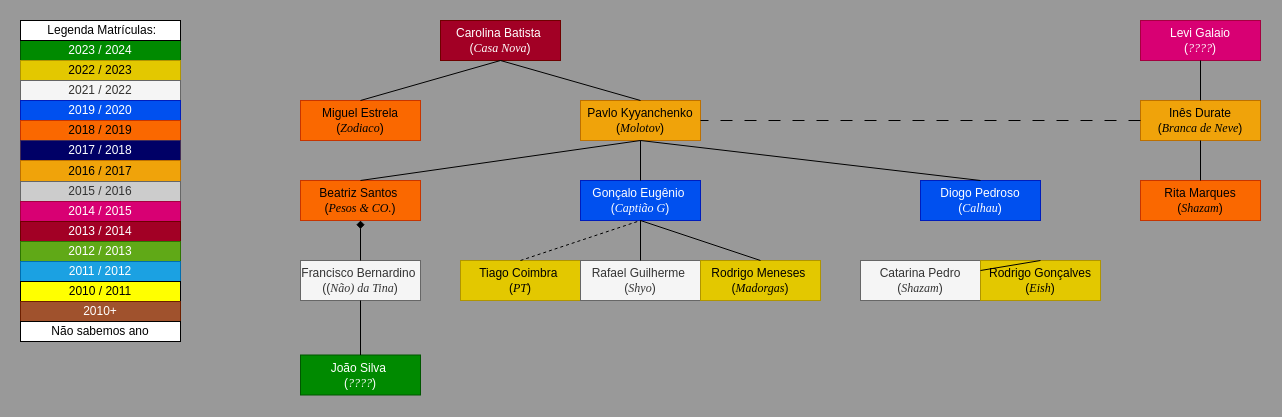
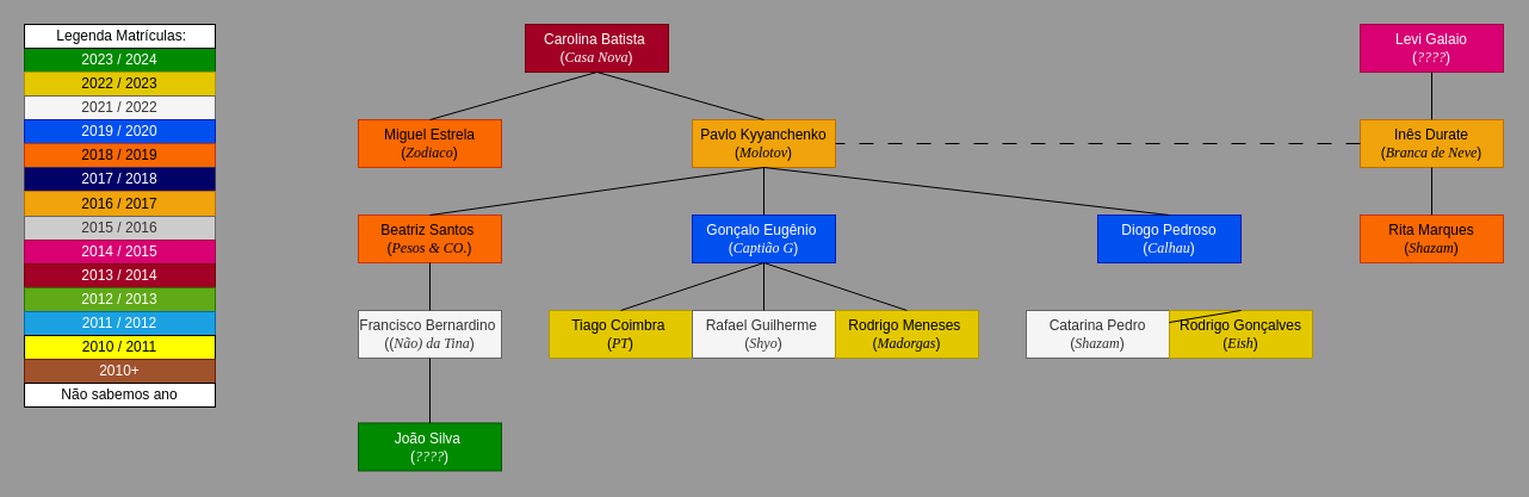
  <mxCell id="0" />
  <mxCell id="1" parent="0" />
  <mxCell id="2" value="2023 / 2024" style="rounded=0;whiteSpace=wrap;html=1;fillColor=#008a00;fontColor=#ffffff;strokeColor=#005700;" parent="1" vertex="1"><mxGeometry x="20" y="40" width="160" height="20" as="geometry" /></mxCell>
  <mxCell id="3" value="2022 / 2023" style="rounded=0;whiteSpace=wrap;html=1;fillColor=#e3c800;fontColor=#000000;strokeColor=#B09500;" parent="1" vertex="1"><mxGeometry x="20" y="60" width="160" height="20" as="geometry" /></mxCell>
  <mxCell id="4" value="2021 / 2022" style="rounded=0;whiteSpace=wrap;html=1;fillColor=#f5f5f5;fontColor=#333333;strokeColor=#666666;" parent="1" vertex="1"><mxGeometry x="20" y="80" width="160" height="20" as="geometry" /></mxCell>
  <mxCell id="5" value="2019 / 2020" style="rounded=0;whiteSpace=wrap;html=1;fillColor=#0050ef;fontColor=#ffffff;strokeColor=#001DBC;" parent="1" vertex="1"><mxGeometry x="20" y="100" width="160" height="20" as="geometry" /></mxCell>
  <mxCell id="6" value="2018 / 2019" style="rounded=0;whiteSpace=wrap;html=1;fillColor=#fa6800;fontColor=#000000;strokeColor=#C73500;" parent="1" vertex="1"><mxGeometry x="20" y="120" width="160" height="20" as="geometry" /></mxCell>
  <mxCell id="7" value="&amp;nbsp;Legenda Matrículas:" style="rounded=0;whiteSpace=wrap;html=1;" parent="1" vertex="1"><mxGeometry x="20" y="20" width="160" height="20" as="geometry" /></mxCell>
  <mxCell id="8" value="2017 / 2018" style="rounded=0;whiteSpace=wrap;html=1;fillColor=#000066;fontColor=#ffffff;strokeColor=#432D57;" parent="1" vertex="1"><mxGeometry x="20" y="140" width="160" height="20" as="geometry" /></mxCell>
  <mxCell id="9" value="2016 / 2017" style="rounded=0;whiteSpace=wrap;html=1;fillColor=#f0a30a;fontColor=#000000;strokeColor=#BD7000;" parent="1" vertex="1"><mxGeometry x="20" y="160" width="160" height="21" as="geometry" /></mxCell>
  <mxCell id="10" value="2015 / 2016" style="rounded=0;whiteSpace=wrap;html=1;fillColor=#CCCCCC;strokeColor=#666666;fontColor=#333333;" parent="1" vertex="1"><mxGeometry x="20" y="181" width="160" height="20" as="geometry" /></mxCell>
  <mxCell id="11" value="2014 / 2015" style="rounded=0;whiteSpace=wrap;html=1;fillColor=#d80073;fontColor=#ffffff;strokeColor=#A50040;" parent="1" vertex="1"><mxGeometry x="20" y="201" width="160" height="20" as="geometry" /></mxCell>
  <mxCell id="12" value="2013 / 2014" style="rounded=0;whiteSpace=wrap;html=1;fillColor=#a20025;fontColor=#ffffff;strokeColor=#6F0000;" parent="1" vertex="1"><mxGeometry x="20" y="221" width="160" height="20" as="geometry" /></mxCell>
  <mxCell id="13" value="2012&lt;span style=&quot;background-color: initial;&quot;&gt;&amp;nbsp;/ 2013&lt;/span&gt;" style="rounded=0;whiteSpace=wrap;html=1;fillColor=#60a917;fontColor=#ffffff;strokeColor=#2D7600;" parent="1" vertex="1"><mxGeometry x="20" y="241" width="160" height="20" as="geometry" /></mxCell>
  <mxCell id="14" value="2011&lt;span style=&quot;background-color: initial;&quot;&gt;&amp;nbsp;/ 2012&lt;/span&gt;" style="rounded=0;whiteSpace=wrap;html=1;fillColor=#1ba1e2;fontColor=#ffffff;strokeColor=#006EAF;" parent="1" vertex="1"><mxGeometry x="20" y="261" width="160" height="20" as="geometry" /></mxCell>
  <mxCell id="15" value="2010&lt;span style=&quot;background-color: initial;&quot;&gt;&amp;nbsp;/ 2011&lt;/span&gt;" style="rounded=0;whiteSpace=wrap;html=1;fillColor=#FFFF00;fontColor=#000000;" parent="1" vertex="1"><mxGeometry x="20" y="281" width="160" height="20" as="geometry" /></mxCell>
  <mxCell id="16" value="2010+" style="rounded=0;whiteSpace=wrap;html=1;fillColor=#a0522d;strokeColor=#6D1F00;fontColor=#ffffff;" parent="1" vertex="1"><mxGeometry x="20" y="301" width="160" height="20" as="geometry" /></mxCell>
  <mxCell id="17" value="&lt;div&gt;Pavlo Kyyanchenko&lt;/div&gt;&lt;div&gt;&lt;span style=&quot;background-color: initial;&quot;&gt;(&lt;font face=&quot;Times New Roman&quot;&gt;&lt;i&gt;Molotov&lt;/i&gt;&lt;/font&gt;&lt;/span&gt;&lt;span style=&quot;background-color: initial;&quot;&gt;)&lt;/span&gt;&lt;/div&gt;" style="rounded=0;whiteSpace=wrap;html=1;fillColor=#f0a30a;fontColor=#000000;strokeColor=#BD7000;" parent="1" vertex="1"><mxGeometry x="580" y="100" width="120" height="40" as="geometry" /></mxCell>
  <mxCell id="18" value="&lt;div&gt;Gonçalo Eugênio&amp;nbsp;&lt;/div&gt;&lt;div&gt;(&lt;font face=&quot;Times New Roman&quot;&gt;&lt;i&gt;Captião G&lt;/i&gt;&lt;/font&gt;)&lt;/div&gt;" style="rounded=0;whiteSpace=wrap;html=1;fillColor=#0050ef;fontColor=#ffffff;strokeColor=#001DBC;" parent="1" vertex="1"><mxGeometry x="580" y="180" width="120" height="40" as="geometry" /></mxCell>
  <mxCell id="19" value="&lt;div&gt;Diogo Pedroso&lt;/div&gt;&lt;div&gt;(&lt;font face=&quot;Times New Roman&quot;&gt;&lt;i&gt;Calhau&lt;/i&gt;&lt;/font&gt;)&lt;/div&gt;" style="rounded=0;whiteSpace=wrap;html=1;fillColor=#0050ef;fontColor=#ffffff;strokeColor=#001DBC;" parent="1" vertex="1"><mxGeometry x="920" y="180" width="120" height="40" as="geometry" /></mxCell>
  <mxCell id="20" value="&lt;div&gt;Beatriz Santos&amp;nbsp;&lt;/div&gt;&lt;div&gt;(&lt;font face=&quot;Times New Roman&quot;&gt;&lt;i&gt;Pesos &amp;amp; CO.&lt;/i&gt;&lt;/font&gt;)&lt;/div&gt;" style="rounded=0;whiteSpace=wrap;html=1;fillColor=#fa6800;fontColor=#000000;strokeColor=#C73500;" parent="1" vertex="1"><mxGeometry x="300" y="180" width="120" height="40" as="geometry" /></mxCell>
  <mxCell id="21" value="&lt;div&gt;Francisco Bernardino&amp;nbsp;&lt;/div&gt;&lt;div&gt;((&lt;font face=&quot;Times New Roman&quot;&gt;&lt;i&gt;Não) da Tina&lt;/i&gt;&lt;/font&gt;)&lt;/div&gt;" style="rounded=0;whiteSpace=wrap;html=1;fillColor=#f5f5f5;fontColor=#333333;strokeColor=#666666;" parent="1" vertex="1"><mxGeometry x="300" y="260" width="120" height="40" as="geometry" /></mxCell>
  <mxCell id="22" value="&lt;div&gt;Tiago Coimbra&amp;nbsp;&lt;/div&gt;&lt;div&gt;(&lt;font face=&quot;Times New Roman&quot;&gt;&lt;i&gt;PT&lt;/i&gt;&lt;/font&gt;)&lt;/div&gt;" style="rounded=0;whiteSpace=wrap;html=1;fillColor=#e3c800;fontColor=#000000;strokeColor=#B09500;" parent="1" vertex="1"><mxGeometry x="460" y="260" width="120" height="40" as="geometry" /></mxCell>
  <mxCell id="23" value="&lt;div&gt;Rafael Guilherme&amp;nbsp;&lt;/div&gt;&lt;div&gt;(&lt;font face=&quot;Times New Roman&quot;&gt;&lt;i&gt;Shyo&lt;/i&gt;&lt;/font&gt;)&lt;/div&gt;" style="rounded=0;whiteSpace=wrap;html=1;fillColor=#f5f5f5;fontColor=#333333;strokeColor=#666666;" parent="1" vertex="1"><mxGeometry x="580" y="260" width="120" height="40" as="geometry" /></mxCell>
  <mxCell id="24" value="&lt;div&gt;Rodrigo Meneses&amp;nbsp;&lt;/div&gt;&lt;div&gt;(&lt;font face=&quot;Times New Roman&quot;&gt;&lt;i&gt;Madorgas&lt;/i&gt;&lt;/font&gt;)&lt;/div&gt;" style="rounded=0;whiteSpace=wrap;html=1;fillColor=#e3c800;fontColor=#000000;strokeColor=#B09500;" parent="1" vertex="1"><mxGeometry x="700" y="260" width="120" height="40" as="geometry" /></mxCell>
  <mxCell id="25" value="&lt;div&gt;Catarina Pedro&lt;/div&gt;&lt;div&gt;(&lt;font face=&quot;Times New Roman&quot;&gt;&lt;i&gt;Shazam&lt;/i&gt;&lt;/font&gt;)&lt;/div&gt;" style="rounded=0;whiteSpace=wrap;html=1;fillColor=#f5f5f5;fontColor=#333333;strokeColor=#666666;" parent="1" vertex="1"><mxGeometry x="860" y="260" width="120" height="40" as="geometry" /></mxCell>
  <mxCell id="26" value="&lt;div&gt;Rodrigo Gonçalves&lt;/div&gt;&lt;div&gt;(&lt;font face=&quot;Times New Roman&quot;&gt;&lt;i&gt;Eish&lt;/i&gt;&lt;/font&gt;)&lt;/div&gt;" style="rounded=0;whiteSpace=wrap;html=1;fillColor=#e3c800;fontColor=#000000;strokeColor=#B09500;" parent="1" vertex="1"><mxGeometry x="980" y="260" width="120" height="40" as="geometry" /></mxCell>
  <mxCell id="27" value="" style="endArrow=none;html=1;rounded=0;exitX=0.5;exitY=0;exitDx=0;exitDy=0;" parent="1" source="26" target="25" edge="1"><mxGeometry width="50" height="50" relative="1" as="geometry"><mxPoint x="1400" y="-49" as="sourcePoint" /><mxPoint x="1400" y="-90" as="targetPoint" /></mxGeometry></mxCell>
  <mxCell id="28" value="" style="endArrow=none;html=1;rounded=0;exitX=0.5;exitY=0;exitDx=0;exitDy=0;entryX=0.5;entryY=1;entryDx=0;entryDy=0;" parent="1" source="19" target="17" edge="1"><mxGeometry width="50" height="50" relative="1" as="geometry"><mxPoint x="1060" y="280" as="sourcePoint" /><mxPoint x="1000" y="240" as="targetPoint" /></mxGeometry></mxCell>
  <mxCell id="29" value="" style="endArrow=none;html=1;rounded=0;exitX=0.5;exitY=0;exitDx=0;exitDy=0;entryX=0.5;entryY=1;entryDx=0;entryDy=0;" parent="1" source="18" target="17" edge="1"><mxGeometry width="50" height="50" relative="1" as="geometry"><mxPoint x="1070" y="290" as="sourcePoint" /><mxPoint x="1010" y="250" as="targetPoint" /></mxGeometry></mxCell>
  <mxCell id="30" value="" style="endArrow=none;html=1;rounded=0;exitX=0.5;exitY=0;exitDx=0;exitDy=0;entryX=0.5;entryY=1;entryDx=0;entryDy=0;" parent="1" source="20" target="17" edge="1"><mxGeometry width="50" height="50" relative="1" as="geometry"><mxPoint x="1080" y="300" as="sourcePoint" /><mxPoint x="1020" y="260" as="targetPoint" /></mxGeometry></mxCell>
  <mxCell id="31" value="" style="endArrow=none;html=1;rounded=0;exitX=0.5;exitY=0;exitDx=0;exitDy=0;entryX=0.5;entryY=1;entryDx=0;entryDy=0;" parent="1" source="24" target="18" edge="1"><mxGeometry width="50" height="50" relative="1" as="geometry"><mxPoint x="1090" y="310" as="sourcePoint" /><mxPoint x="1030" y="270" as="targetPoint" /></mxGeometry></mxCell>
  <mxCell id="32" value="" style="endArrow=none;html=1;rounded=0;exitX=0.5;exitY=0;exitDx=0;exitDy=0;entryX=0.5;entryY=1;entryDx=0;entryDy=0;" parent="1" source="23" target="18" edge="1"><mxGeometry width="50" height="50" relative="1" as="geometry"><mxPoint x="1100" y="320" as="sourcePoint" /><mxPoint x="1040" y="280" as="targetPoint" /></mxGeometry></mxCell>
- <mxCell id="33" value="" style="endArrow=none;html=1;rounded=0;exitX=0.5;exitY=0;exitDx=0;exitDy=0;entryX=0.5;entryY=1;entryDx=0;entryDy=0;dashed=1;" parent="1" source="22" target="18" edge="1"><mxGeometry width="50" height="50" relative="1" as="geometry"><mxPoint x="1110" y="330" as="sourcePoint" /><mxPoint x="1050" y="290" as="targetPoint" /></mxGeometry></mxCell>
- <mxCell id="34" value="" style="endArrow=diamond;html=1;rounded=0;exitX=0.5;exitY=0;exitDx=0;exitDy=0;entryX=0.5;entryY=1;entryDx=0;entryDy=0;" parent="1" source="21" target="20" edge="1"><mxGeometry width="50" height="50" relative="1" as="geometry"><mxPoint x="1120" y="340" as="sourcePoint" /><mxPoint x="1060" y="300" as="targetPoint" /></mxGeometry></mxCell>
+ <mxCell id="33" value="" style="endArrow=none;html=1;rounded=0;exitX=0.5;exitY=0;exitDx=0;exitDy=0;entryX=0.5;entryY=1;entryDx=0;entryDy=0;" parent="1" source="22" target="18" edge="1"><mxGeometry width="50" height="50" relative="1" as="geometry"><mxPoint x="1110" y="330" as="sourcePoint" /><mxPoint x="1050" y="290" as="targetPoint" /></mxGeometry></mxCell>
+ <mxCell id="34" value="" style="endArrow=none;html=1;rounded=0;exitX=0.5;exitY=0;exitDx=0;exitDy=0;entryX=0.5;entryY=1;entryDx=0;entryDy=0;" parent="1" source="21" target="20" edge="1"><mxGeometry width="50" height="50" relative="1" as="geometry"><mxPoint x="1120" y="340" as="sourcePoint" /><mxPoint x="1060" y="300" as="targetPoint" /></mxGeometry></mxCell>
  <mxCell id="35" value="&lt;div&gt;Carolina Batista&amp;nbsp;&lt;/div&gt;&lt;div&gt;(&lt;font face=&quot;Times New Roman&quot;&gt;&lt;i&gt;Casa Nova&lt;/i&gt;&lt;/font&gt;)&lt;/div&gt;" style="rounded=0;whiteSpace=wrap;html=1;fillColor=#a20025;fontColor=#ffffff;strokeColor=#6F0000;" parent="1" vertex="1"><mxGeometry x="440" y="20" width="120" height="40" as="geometry" /></mxCell>
  <mxCell id="36" value="" style="endArrow=none;html=1;rounded=0;exitX=0.5;exitY=0;exitDx=0;exitDy=0;entryX=0.5;entryY=1;entryDx=0;entryDy=0;" parent="1" source="17" target="35" edge="1"><mxGeometry width="50" height="50" relative="1" as="geometry"><mxPoint x="990" y="190.5" as="sourcePoint" /><mxPoint x="650" y="150.5" as="targetPoint" /></mxGeometry></mxCell>
  <mxCell id="37" value="&lt;div&gt;João Silva&amp;nbsp;&lt;/div&gt;&lt;div&gt;(&lt;font face=&quot;Times New Roman&quot;&gt;&lt;i&gt;????&lt;/i&gt;&lt;/font&gt;)&lt;/div&gt;" style="rounded=0;whiteSpace=wrap;html=1;fillColor=#008a00;fontColor=#ffffff;strokeColor=#005700;" parent="1" vertex="1"><mxGeometry x="300" y="354.5" width="120" height="40" as="geometry" /></mxCell>
  <mxCell id="38" value="" style="endArrow=none;html=1;rounded=0;exitX=0.5;exitY=0;exitDx=0;exitDy=0;entryX=0.5;entryY=1;entryDx=0;entryDy=0;" parent="1" source="37" target="21" edge="1"><mxGeometry width="50" height="50" relative="1" as="geometry"><mxPoint x="370" y="270.5" as="sourcePoint" /><mxPoint x="370" y="230.5" as="targetPoint" /></mxGeometry></mxCell>
  <mxCell id="39" value="Não sabemos ano" style="rounded=0;whiteSpace=wrap;html=1;" parent="1" vertex="1"><mxGeometry x="20" y="321" width="160" height="20" as="geometry" /></mxCell>
  <mxCell id="40" value="&lt;div&gt;Miguel Estrela&lt;/div&gt;&lt;div&gt;&lt;span style=&quot;background-color: initial;&quot;&gt;(&lt;font face=&quot;Times New Roman&quot;&gt;&lt;i&gt;Zodiaco&lt;/i&gt;&lt;/font&gt;&lt;/span&gt;&lt;span style=&quot;background-color: initial;&quot;&gt;)&lt;/span&gt;&lt;/div&gt;" style="rounded=0;whiteSpace=wrap;html=1;fillColor=#fa6800;fontColor=#000000;strokeColor=#C73500;" parent="1" vertex="1"><mxGeometry x="300" y="100" width="120" height="40" as="geometry" /></mxCell>
  <mxCell id="41" value="" style="endArrow=none;html=1;rounded=0;exitX=0.5;exitY=0;exitDx=0;exitDy=0;entryX=0.5;entryY=1;entryDx=0;entryDy=0;" parent="1" source="40" target="35" edge="1"><mxGeometry width="50" height="50" relative="1" as="geometry"><mxPoint x="650" y="110" as="sourcePoint" /><mxPoint x="770" y="70" as="targetPoint" /></mxGeometry></mxCell>
  <mxCell id="42" value="&lt;div&gt;&lt;span style=&quot;background-color: initial;&quot;&gt;Inês Durate&lt;/span&gt;&lt;/div&gt;&lt;div&gt;&lt;span style=&quot;background-color: initial;&quot;&gt;(&lt;font face=&quot;Times New Roman&quot;&gt;&lt;i&gt;Branca de Neve&lt;/i&gt;&lt;/font&gt;&lt;/span&gt;&lt;span style=&quot;background-color: initial;&quot;&gt;)&lt;/span&gt;&lt;/div&gt;" style="rounded=0;whiteSpace=wrap;html=1;fillColor=#f0a30a;fontColor=#000000;strokeColor=#BD7000;" parent="1" vertex="1"><mxGeometry x="1140" y="100" width="120" height="40" as="geometry" /></mxCell>
  <mxCell id="43" value="&lt;div&gt;Rita Marques&lt;/div&gt;&lt;div&gt;&lt;span style=&quot;background-color: initial;&quot;&gt;(&lt;font face=&quot;Times New Roman&quot;&gt;&lt;i&gt;Shazam&lt;/i&gt;&lt;/font&gt;&lt;/span&gt;&lt;span style=&quot;background-color: initial;&quot;&gt;)&lt;/span&gt;&lt;/div&gt;" style="rounded=0;whiteSpace=wrap;html=1;fillColor=#fa6800;fontColor=#000000;strokeColor=#C73500;" parent="1" vertex="1"><mxGeometry x="1140" y="180" width="120" height="40" as="geometry" /></mxCell>
  <mxCell id="44" value="" style="endArrow=none;html=1;rounded=0;exitX=0.5;exitY=0;exitDx=0;exitDy=0;entryX=0.5;entryY=1;entryDx=0;entryDy=0;" parent="1" source="43" target="42" edge="1"><mxGeometry width="50" height="50" relative="1" as="geometry"><mxPoint x="650" y="190" as="sourcePoint" /><mxPoint x="650" y="150" as="targetPoint" /></mxGeometry></mxCell>
  <mxCell id="45" value="" style="endArrow=none;html=1;rounded=0;exitX=0;exitY=0.5;exitDx=0;exitDy=0;entryX=1;entryY=0.5;entryDx=0;entryDy=0;dashed=1;dashPattern=12 12;" parent="1" source="42" target="17" edge="1"><mxGeometry width="50" height="50" relative="1" as="geometry"><mxPoint x="990" y="190" as="sourcePoint" /><mxPoint x="650" y="150" as="targetPoint" /></mxGeometry></mxCell>
  <mxCell id="46" value="&lt;div&gt;Levi Galaio&lt;/div&gt;&lt;div&gt;&lt;span style=&quot;background-color: initial;&quot;&gt;(&lt;font face=&quot;Times New Roman&quot;&gt;&lt;i&gt;????&lt;/i&gt;&lt;/font&gt;&lt;/span&gt;&lt;span style=&quot;background-color: initial;&quot;&gt;)&lt;/span&gt;&lt;/div&gt;" style="rounded=0;whiteSpace=wrap;html=1;fillColor=#d80073;fontColor=#ffffff;strokeColor=#A50040;" parent="1" vertex="1"><mxGeometry x="1140" y="20" width="120" height="40" as="geometry" /></mxCell>
  <mxCell id="47" value="" style="endArrow=none;html=1;rounded=0;exitX=0.5;exitY=0;exitDx=0;exitDy=0;entryX=0.5;entryY=1;entryDx=0;entryDy=0;" parent="1" source="42" target="46" edge="1"><mxGeometry width="50" height="50" relative="1" as="geometry"><mxPoint x="1210" y="190" as="sourcePoint" /><mxPoint x="1210" y="150" as="targetPoint" /></mxGeometry></mxCell>
